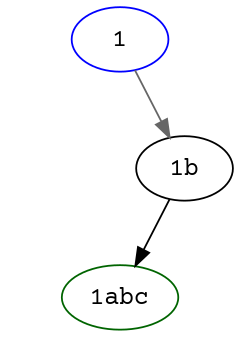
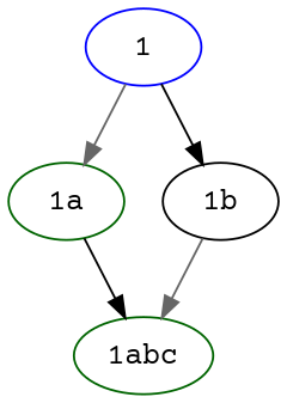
  digraph {
    fontname="Courier Prime"
    node [color=darkgreen fontname="Courier Prime"]
    edge [color=gray40 fontname="Courier Prime"]
    1 [color=blue]
+   "1a"
    "1b" [color=black]
    "1abc"
-   1 -> "1b"
-   "1b" -> "1abc" [color=black]
+   1 -> "1a"
+   1 -> "1b" [color=black]
+   "1a" -> "1abc" [color=black]
+   "1b" -> "1abc"
  }
